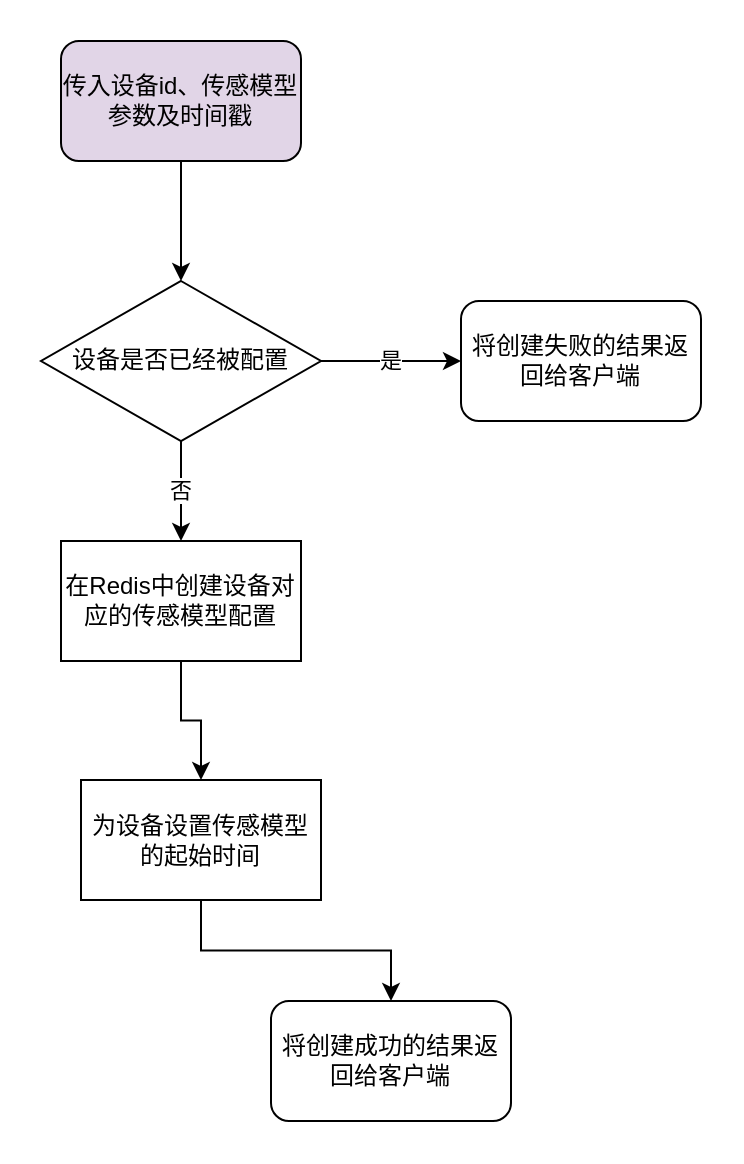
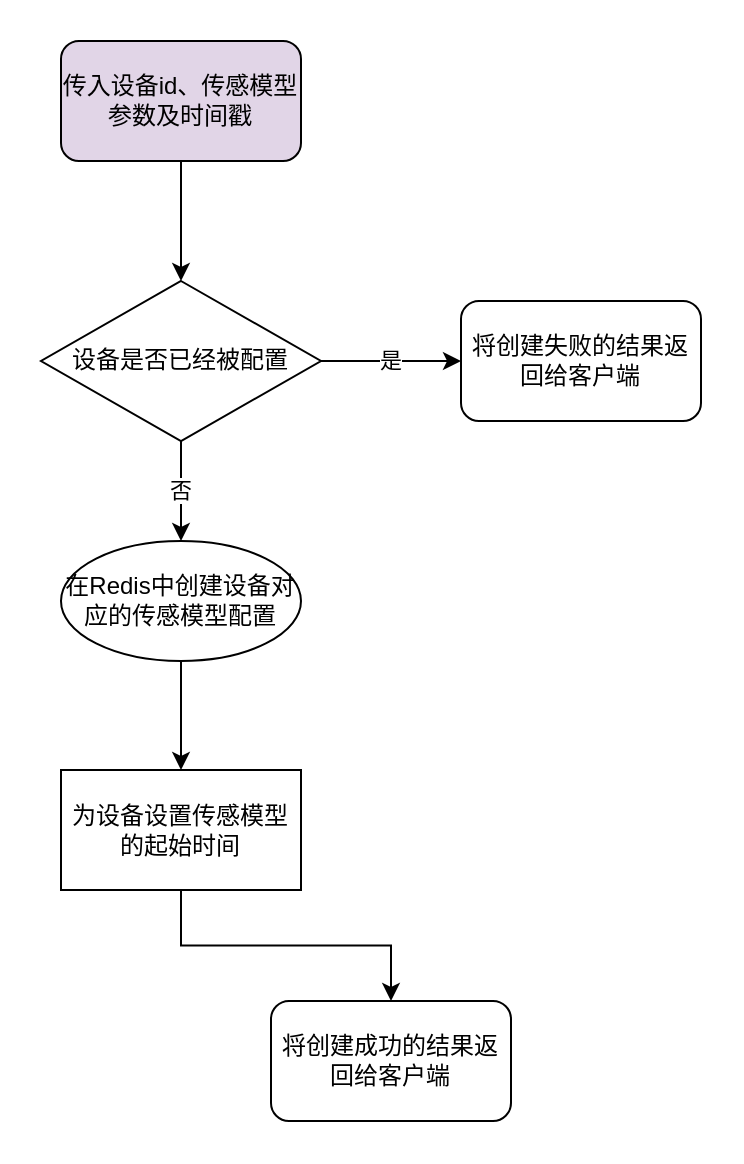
  <mxCell id="0" />
  <mxCell id="1" parent="0" />
  <mxCell id="2" style="edgeStyle=orthogonalEdgeStyle;rounded=0;orthogonalLoop=1;jettySize=auto;html=1;entryX=0.5;entryY=0;entryDx=0;entryDy=0;" parent="1" source="3" edge="1"><mxGeometry relative="1" as="geometry"><mxPoint x="90" y="140" as="targetPoint" /></mxGeometry></mxCell>
  <mxCell id="3" value="传入设备id、传感模型参数及时间戳" style="rounded=1;whiteSpace=wrap;html=1;fillColor=#e1d5e7;" parent="1" vertex="1"><mxGeometry x="30" y="20" width="120" height="60" as="geometry" /></mxCell>
  <mxCell id="4" value="否" style="edgeStyle=orthogonalEdgeStyle;rounded=0;orthogonalLoop=1;jettySize=auto;html=1;exitX=0.5;exitY=1;exitDx=0;exitDy=0;entryX=0.5;entryY=0;entryDx=0;entryDy=0;" parent="1" source="6" target="8" edge="1"><mxGeometry relative="1" as="geometry" /></mxCell>
  <mxCell id="5" value="是" style="edgeStyle=orthogonalEdgeStyle;rounded=0;orthogonalLoop=1;jettySize=auto;html=1;entryX=0;entryY=0.5;entryDx=0;entryDy=0;" parent="1" source="6" target="12" edge="1"><mxGeometry relative="1" as="geometry" /></mxCell>
  <mxCell id="6" value="设备是否已经被配置" style="rhombus;whiteSpace=wrap;html=1;" parent="1" vertex="1"><mxGeometry x="20" y="140" width="140" height="80" as="geometry" /></mxCell>
  <mxCell id="7" style="edgeStyle=orthogonalEdgeStyle;rounded=0;orthogonalLoop=1;jettySize=auto;html=1;exitX=0.5;exitY=1;exitDx=0;exitDy=0;" parent="1" source="8" target="10" edge="1"><mxGeometry relative="1" as="geometry" /></mxCell>
- <mxCell id="8" value="在Redis中创建设备对应的传感模型配置" style="rounded=0;whiteSpace=wrap;html=1;" parent="1" vertex="1"><mxGeometry x="30" y="270" width="120" height="60" as="geometry" /></mxCell>
+ <mxCell id="8" value="在Redis中创建设备对应的传感模型配置" style="ellipse;whiteSpace=wrap;html=1;" parent="1" vertex="1"><mxGeometry x="30" y="270" width="120" height="60" as="geometry" /></mxCell>
  <mxCell id="9" style="edgeStyle=orthogonalEdgeStyle;rounded=0;orthogonalLoop=1;jettySize=auto;html=1;entryX=0.5;entryY=0;entryDx=0;entryDy=0;" parent="1" source="10" target="11" edge="1"><mxGeometry relative="1" as="geometry" /></mxCell>
- <mxCell id="10" value="为设备设置传感模型的起始时间" style="rounded=0;whiteSpace=wrap;html=1;" parent="1" vertex="1"><mxGeometry x="40" y="389.5" width="120" height="60" as="geometry" /></mxCell>
+ <mxCell id="10" value="为设备设置传感模型的起始时间" style="rounded=0;whiteSpace=wrap;html=1;" parent="1" vertex="1"><mxGeometry x="30" y="384.5" width="120" height="60" as="geometry" /></mxCell>
  <mxCell id="11" value="将创建成功的结果返回给客户端" style="rounded=1;whiteSpace=wrap;html=1;" parent="1" vertex="1"><mxGeometry x="135" y="500" width="120" height="60" as="geometry" /></mxCell>
  <mxCell id="12" value="将创建失败的结果返回给客户端" style="rounded=1;whiteSpace=wrap;html=1;" parent="1" vertex="1"><mxGeometry x="230" y="150" width="120" height="60" as="geometry" /></mxCell>
